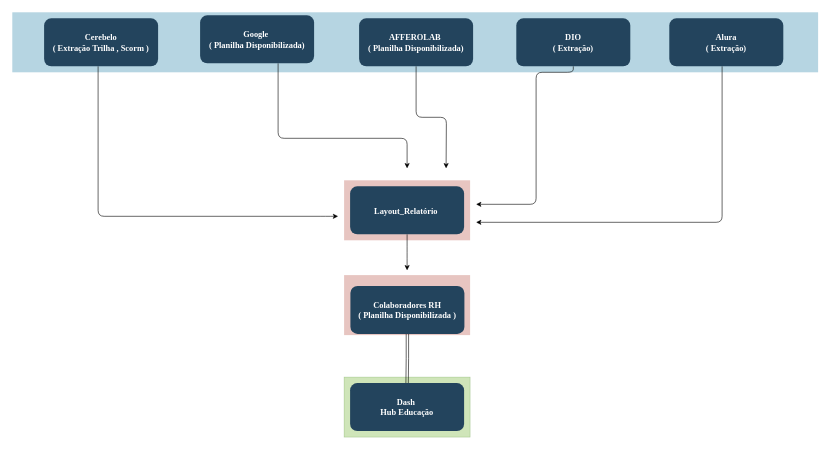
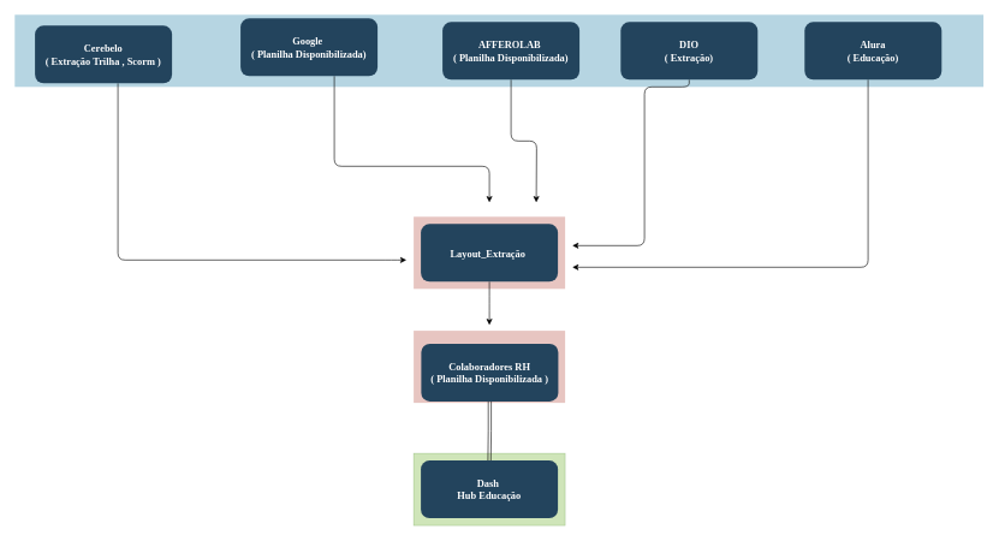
  <mxCell id="0" />
  <mxCell id="1" parent="0" />
  <mxCell id="2" value="" style="fillColor=#60a917;strokeColor=#2D7600;opacity=30;fontColor=#ffffff;" vertex="1" parent="1"><mxGeometry x="573" y="628" width="210" height="100.0" as="geometry" /></mxCell>
  <mxCell id="3" value="" style="fillColor=#AE4132;strokeColor=none;opacity=30;" vertex="1" parent="1"><mxGeometry x="573" y="458" width="210" height="100.0" as="geometry" /></mxCell>
  <mxCell id="4" value="" style="fillColor=#AE4132;strokeColor=none;opacity=30;" parent="1" vertex="1"><mxGeometry x="573" y="300" width="210" height="100.0" as="geometry" /></mxCell>
  <mxCell id="5" value="" style="fillColor=#10739E;strokeColor=none;opacity=30;" parent="1" vertex="1"><mxGeometry x="20" y="20" width="1343" height="100" as="geometry" /></mxCell>
  <mxCell id="6" value="" style="edgeStyle=orthogonalEdgeStyle;rounded=1;orthogonalLoop=1;jettySize=auto;html=1;" edge="1" parent="1" source="7"><mxGeometry relative="1" as="geometry"><mxPoint x="678" y="450" as="targetPoint" /></mxGeometry></mxCell>
- <mxCell id="7" value="Layout_Relatório " style="rounded=1;fillColor=#23445D;gradientColor=none;strokeColor=none;fontColor=#FFFFFF;fontStyle=1;fontFamily=Tahoma;fontSize=14" parent="1" vertex="1"><mxGeometry x="583" y="310" width="190" height="80" as="geometry" /></mxCell>
+ <mxCell id="7" value="Layout_Extração " style="rounded=1;fillColor=#23445D;gradientColor=none;strokeColor=none;fontColor=#FFFFFF;fontStyle=1;fontFamily=Tahoma;fontSize=14" parent="1" vertex="1"><mxGeometry x="583" y="310" width="190" height="80" as="geometry" /></mxCell>
  <mxCell id="8" value="" style="edgeStyle=orthogonalEdgeStyle;rounded=1;orthogonalLoop=1;jettySize=auto;html=1;" edge="1" parent="1" source="9"><mxGeometry relative="1" as="geometry"><mxPoint x="563" y="360" as="targetPoint" /><Array as="points"><mxPoint x="163" y="360" /><mxPoint x="543" y="360" /></Array></mxGeometry></mxCell>
- <mxCell id="9" value="Cerebelo&#10;( Extração Trilha , Scorm )" style="rounded=1;fillColor=#23445D;gradientColor=none;strokeColor=none;fontColor=#FFFFFF;fontStyle=1;fontFamily=Tahoma;fontSize=14" parent="1" vertex="1"><mxGeometry x="73" y="30" width="190" height="80" as="geometry" /></mxCell>
+ <mxCell id="9" value="Cerebelo&#10;( Extração Trilha , Scorm )" style="rounded=1;fillColor=#23445D;gradientColor=none;strokeColor=none;fontColor=#FFFFFF;fontStyle=1;fontFamily=Tahoma;fontSize=14" parent="1" vertex="1"><mxGeometry x="48" y="35" width="190" height="80" as="geometry" /></mxCell>
  <mxCell id="10" value="" style="edgeStyle=orthogonalEdgeStyle;rounded=1;orthogonalLoop=1;jettySize=auto;html=1;" edge="1" parent="1" source="11"><mxGeometry relative="1" as="geometry"><mxPoint x="678" y="280" as="targetPoint" /><Array as="points"><mxPoint x="463" y="230" /><mxPoint x="678" y="230" /></Array></mxGeometry></mxCell>
  <mxCell id="11" value="Google &#10;( Planilha Disponibilizada)" style="rounded=1;fillColor=#23445D;gradientColor=none;strokeColor=none;fontColor=#FFFFFF;fontStyle=1;fontFamily=Tahoma;fontSize=14" vertex="1" parent="1"><mxGeometry x="333" y="25" width="190" height="80" as="geometry" /></mxCell>
  <mxCell id="12" value="" style="edgeStyle=orthogonalEdgeStyle;rounded=1;orthogonalLoop=1;jettySize=auto;html=1;" edge="1" parent="1" source="13"><mxGeometry relative="1" as="geometry"><mxPoint x="743" y="280" as="targetPoint" /></mxGeometry></mxCell>
- <mxCell id="13" value="AFFEROLAB &#10;( Planilha Disponibilizada)" style="rounded=1;fillColor=#23445D;gradientColor=none;strokeColor=none;fontColor=#FFFFFF;fontStyle=1;fontFamily=Tahoma;fontSize=14" vertex="1" parent="1"><mxGeometry x="598" y="30" width="190" height="80" as="geometry" /></mxCell>
+ <mxCell id="13" value="AFFEROLAB &#10;( Planilha Disponibilizada)" style="rounded=1;fillColor=#23445D;gradientColor=none;strokeColor=none;fontColor=#FFFFFF;fontStyle=1;fontFamily=Tahoma;fontSize=14" vertex="1" parent="1"><mxGeometry x="613" y="30" width="190" height="80" as="geometry" /></mxCell>
  <mxCell id="14" value="" style="edgeStyle=orthogonalEdgeStyle;rounded=1;orthogonalLoop=1;jettySize=auto;html=1;" edge="1" parent="1" source="15"><mxGeometry relative="1" as="geometry"><mxPoint x="793" y="340" as="targetPoint" /><Array as="points"><mxPoint x="955" y="120" /><mxPoint x="893" y="120" /><mxPoint x="893" y="340" /></Array></mxGeometry></mxCell>
  <mxCell id="15" value="DIO&#10;( Extração)" style="rounded=1;fillColor=#23445D;gradientColor=none;strokeColor=none;fontColor=#FFFFFF;fontStyle=1;fontFamily=Tahoma;fontSize=14" vertex="1" parent="1"><mxGeometry x="860" y="30" width="190" height="80" as="geometry" /></mxCell>
  <mxCell id="16" value="" style="edgeStyle=orthogonalEdgeStyle;rounded=1;orthogonalLoop=1;jettySize=auto;html=1;" edge="1" parent="1" source="17"><mxGeometry relative="1" as="geometry"><mxPoint x="793" y="370" as="targetPoint" /><Array as="points"><mxPoint x="1203" y="370" /></Array></mxGeometry></mxCell>
- <mxCell id="17" value="Alura&#10;( Extração)" style="rounded=1;fillColor=#23445D;gradientColor=none;strokeColor=none;fontColor=#FFFFFF;fontStyle=1;fontFamily=Tahoma;fontSize=14" vertex="1" parent="1"><mxGeometry x="1115" y="30" width="190" height="80" as="geometry" /></mxCell>
+ <mxCell id="17" value="Alura&#10;( Educação)" style="rounded=1;fillColor=#23445D;gradientColor=none;strokeColor=none;fontColor=#FFFFFF;fontStyle=1;fontFamily=Tahoma;fontSize=14" vertex="1" parent="1"><mxGeometry x="1115" y="30" width="190" height="80" as="geometry" /></mxCell>
  <mxCell id="18" value="" style="edgeStyle=orthogonalEdgeStyle;shape=link;rounded=1;orthogonalLoop=1;jettySize=auto;html=1;" edge="1" parent="1" source="19" target="20"><mxGeometry relative="1" as="geometry" /></mxCell>
  <mxCell id="19" value="Colaboradores RH&#10;( Planilha Disponibilizada )" style="rounded=1;fillColor=#23445D;gradientColor=none;strokeColor=none;fontColor=#FFFFFF;fontStyle=1;fontFamily=Tahoma;fontSize=14" vertex="1" parent="1"><mxGeometry x="583.5" y="476" width="190" height="80" as="geometry" /></mxCell>
  <mxCell id="20" value="Dash &#10;Hub Educação" style="rounded=1;fillColor=#23445D;gradientColor=none;strokeColor=none;fontColor=#FFFFFF;fontStyle=1;fontFamily=Tahoma;fontSize=14" vertex="1" parent="1"><mxGeometry x="583" y="638" width="190" height="80" as="geometry" /></mxCell>
